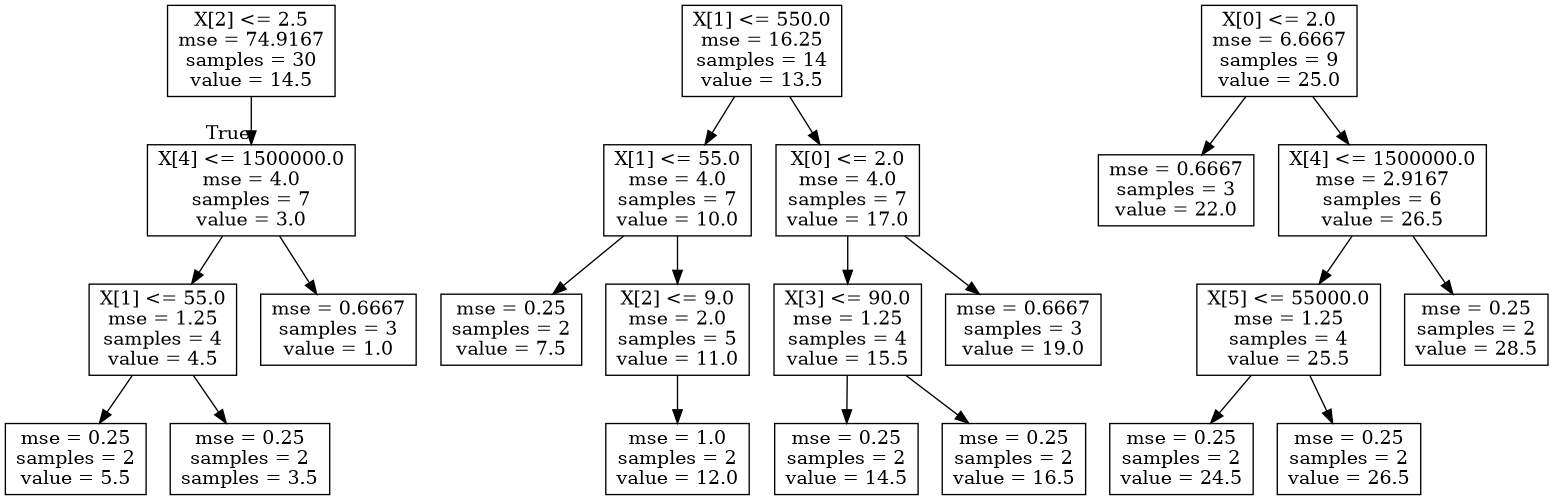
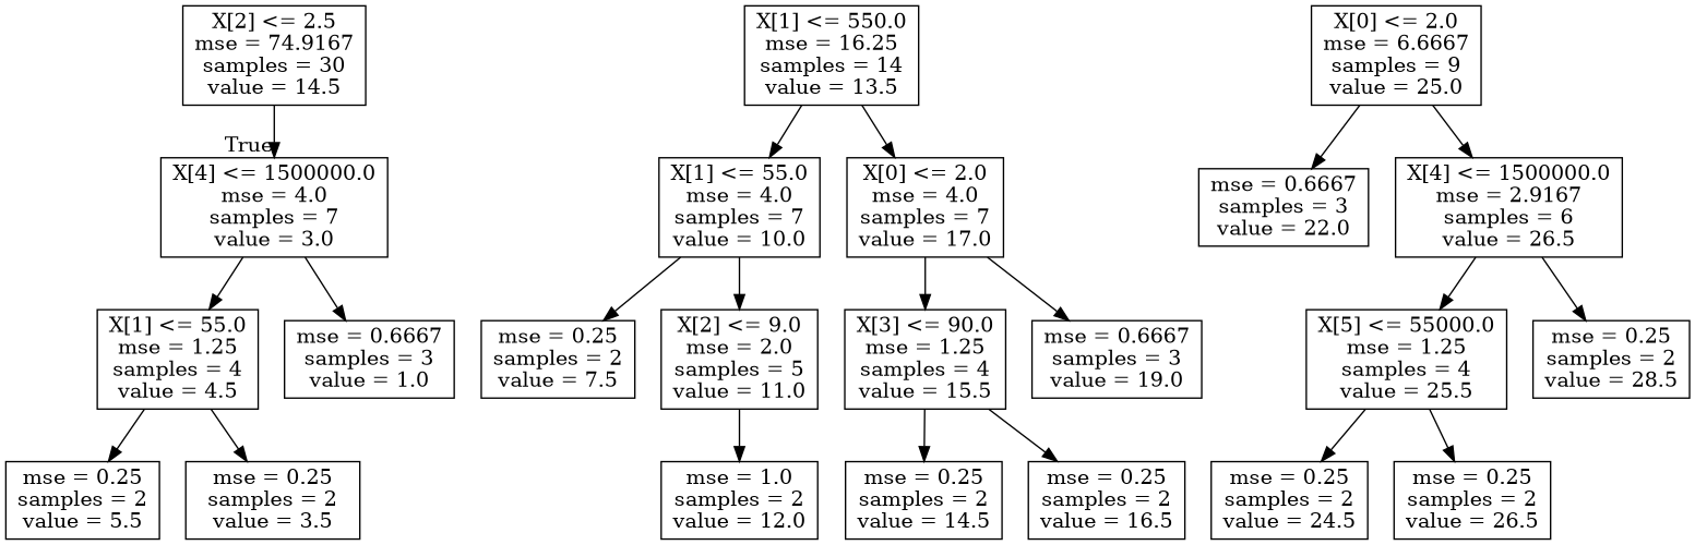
  digraph {
    node [shape=box]
    n1 [label="X[2] <= 2.5\nmse = 74.9167\nsamples = 30\nvalue = 14.5"]
    n2 [label="X[4] <= 1500000.0\nmse = 4.0\nsamples = 7\nvalue = 3.0"]
    n3 [label="X[1] <= 55.0\nmse = 1.25\nsamples = 4\nvalue = 4.5"]
    n4 [label="mse = 0.6667\nsamples = 3\nvalue = 1.0"]
    n5 [label="mse = 0.25\nsamples = 2\nvalue = 5.5"]
-   n6 [label="mse = 0.25\nsamples = 2\nsamples = 3.5"]
+   n6 [label="mse = 0.25\nsamples = 2\nvalue = 3.5"]
    n7 [label="X[1] <= 550.0\nmse = 16.25\nsamples = 14\nvalue = 13.5"]
    n8 [label="X[1] <= 55.0\nmse = 4.0\nsamples = 7\nvalue = 10.0"]
    n9 [label="X[0] <= 2.0\nmse = 4.0\nsamples = 7\nvalue = 17.0"]
    n10 [label="X[0] <= 2.0\nmse = 6.6667\nsamples = 9\nvalue = 25.0"]
    n11 [label="mse = 0.6667\nsamples = 3\nvalue = 22.0"]
    n12 [label="X[4] <= 1500000.0\nmse = 2.9167\nsamples = 6\nvalue = 26.5"]
    n13 [label="mse = 0.25\nsamples = 2\nvalue = 7.5"]
    n14 [label="X[2] <= 9.0\nmse = 2.0\nsamples = 5\nvalue = 11.0"]
    n15 [label="X[3] <= 90.0\nmse = 1.25\nsamples = 4\nvalue = 15.5"]
    n16 [label="mse = 0.6667\nsamples = 3\nvalue = 19.0"]
    n17 [label="mse = 1.0\nsamples = 2\nvalue = 12.0"]
    n18 [label="mse = 0.25\nsamples = 2\nvalue = 14.5"]
    n19 [label="mse = 0.25\nsamples = 2\nvalue = 16.5"]
    n20 [label="X[5] <= 55000.0\nmse = 1.25\nsamples = 4\nvalue = 25.5"]
    n21 [label="mse = 0.25\nsamples = 2\nvalue = 28.5"]
    n22 [label="mse = 0.25\nsamples = 2\nvalue = 24.5"]
    n23 [label="mse = 0.25\nsamples = 2\nvalue = 26.5"]
    n1 -> n2 [headlabel=True labelangle=45 labeldistance=2.5]
    n2 -> n3
    n2 -> n4
    n3 -> n5
    n3 -> n6
    n7 -> n8
    n7 -> n9
    n8 -> n13
    n8 -> n14
    n9 -> n15
    n9 -> n16
    n10 -> n11
    n10 -> n12
    n12 -> n20
    n12 -> n21
    n14 -> n17
    n15 -> n18
    n15 -> n19
    n20 -> n22
    n20 -> n23
  }
